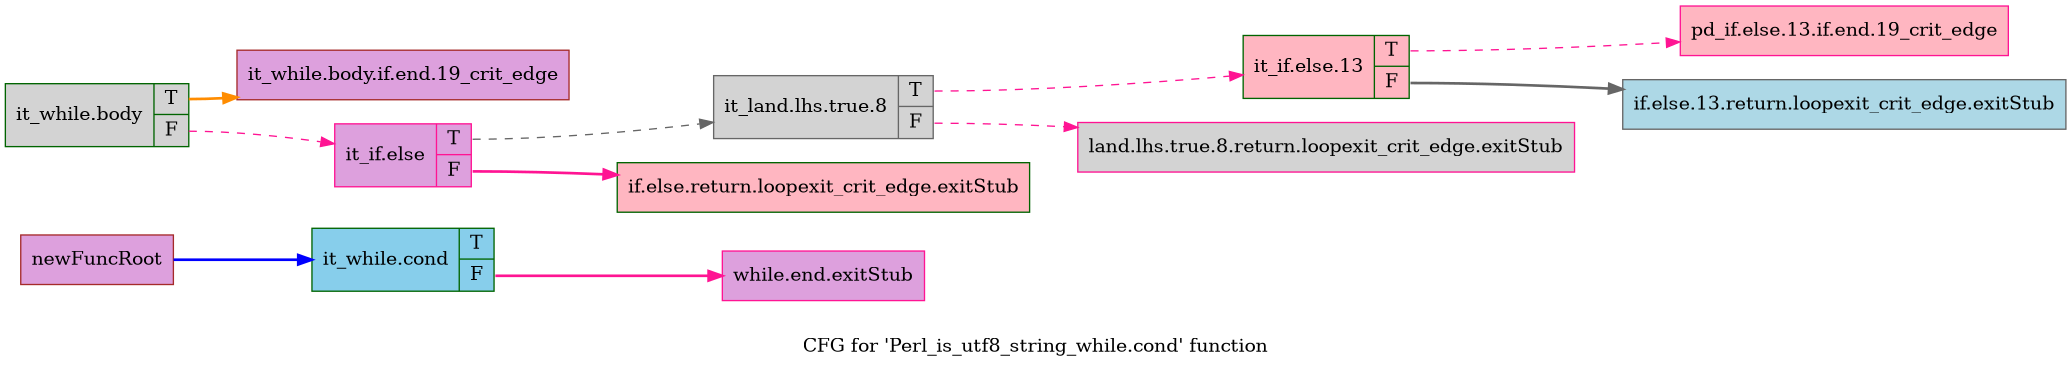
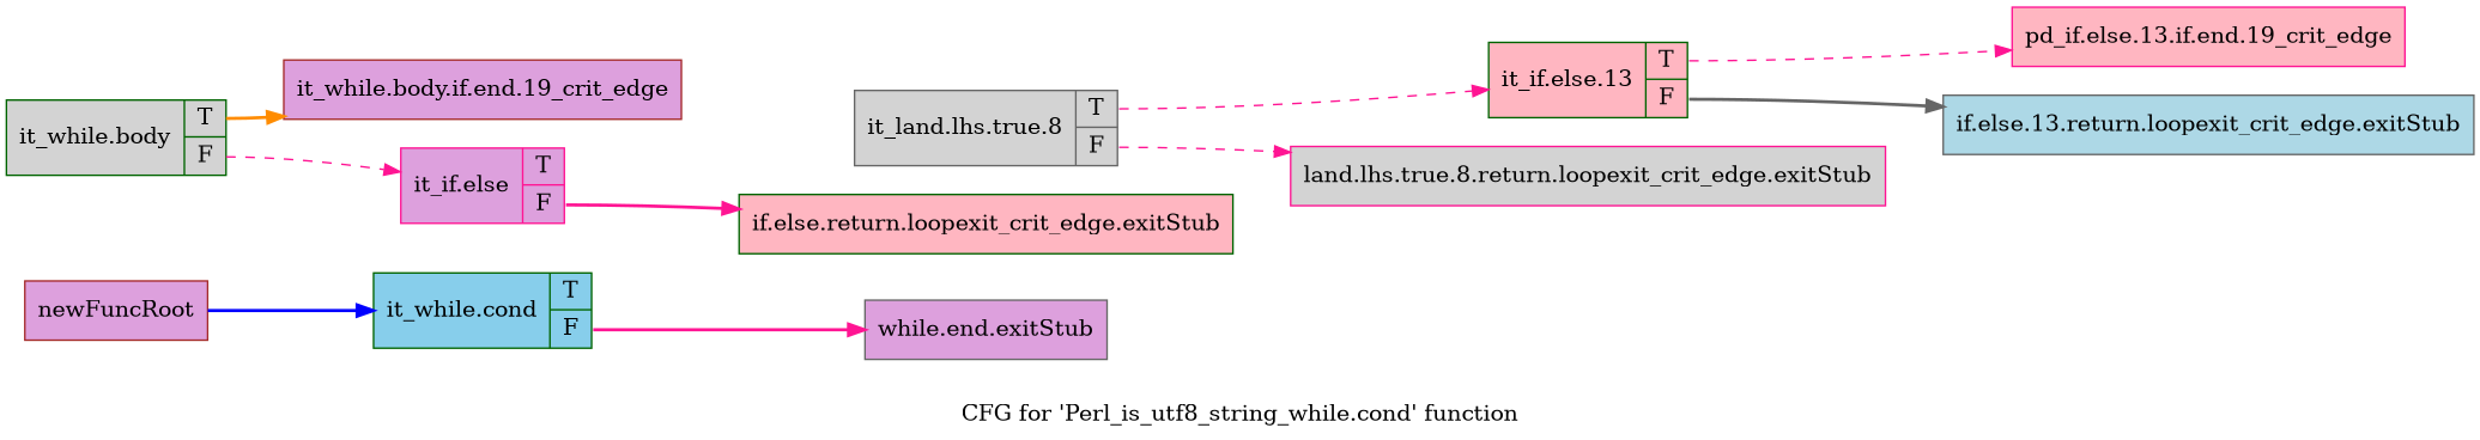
  digraph {
    label="CFG for 'Perl_is_utf8_string_while.cond' function"
    rankdir=LR
    node [color=darkgreen fillcolor=plum shape=record style=filled]
    edge [color=deeppink style=bold tailport=s1]
    n1 [color=brown label="{newFuncRoot}"]
    n2 [fillcolor=skyblue label="{it_while.cond|{<s0>T|<s1>F}}"]
-   n3 [color=deeppink label="{while.end.exitStub}"]
+   n3 [color=gray40 label="{while.end.exitStub}"]
    n4 [fillcolor=lightgrey label="{it_while.body|{<s0>T|<s1>F}}"]
    n5 [color=brown label="{it_while.body.if.end.19_crit_edge}"]
    n6 [color=deeppink label="{it_if.else|{<s0>T|<s1>F}}"]
    n7 [fillcolor=lightpink label="{if.else.return.loopexit_crit_edge.exitStub}"]
    n8 [color=deeppink fillcolor=lightgrey label="{land.lhs.true.8.return.loopexit_crit_edge.exitStub}"]
    n9 [color=gray40 fillcolor=lightblue label="{if.else.13.return.loopexit_crit_edge.exitStub}"]
    n10 [color=gray40 fillcolor=lightgrey label="{it_land.lhs.true.8|{<s0>T|<s1>F}}"]
    n11 [fillcolor=lightpink label="{it_if.else.13|{<s0>T|<s1>F}}"]
    n12 [color=deeppink fillcolor=lightpink label="{pd_if.else.13.if.end.19_crit_edge}"]
    n1 -> n2 [color=blue]
    n2 -> n3
    n4 -> n5 [color=darkorange tailport=s0]
    n4 -> n6 [style=dashed]
    n6 -> n7
-   n6 -> n10 [color=gray40 style=dashed tailport=s0]
    n10 -> n8 [style=dashed]
    n10 -> n11 [style=dashed tailport=s0]
    n11 -> n9 [color=gray40]
    n11 -> n12 [style=dashed tailport=s0]
  }
